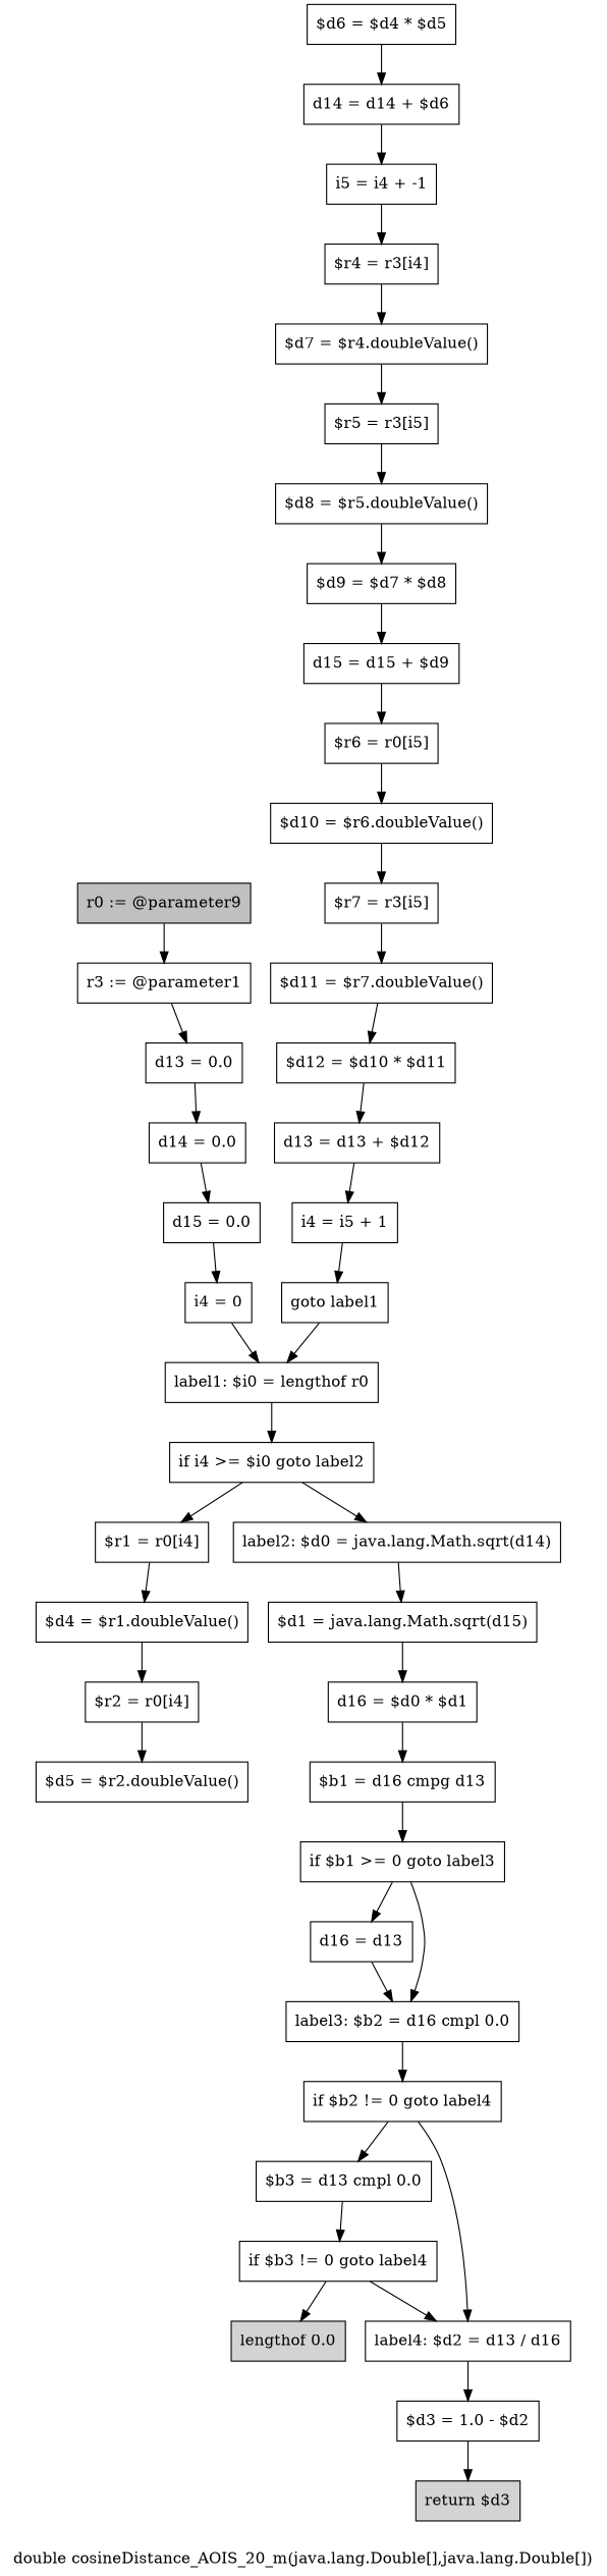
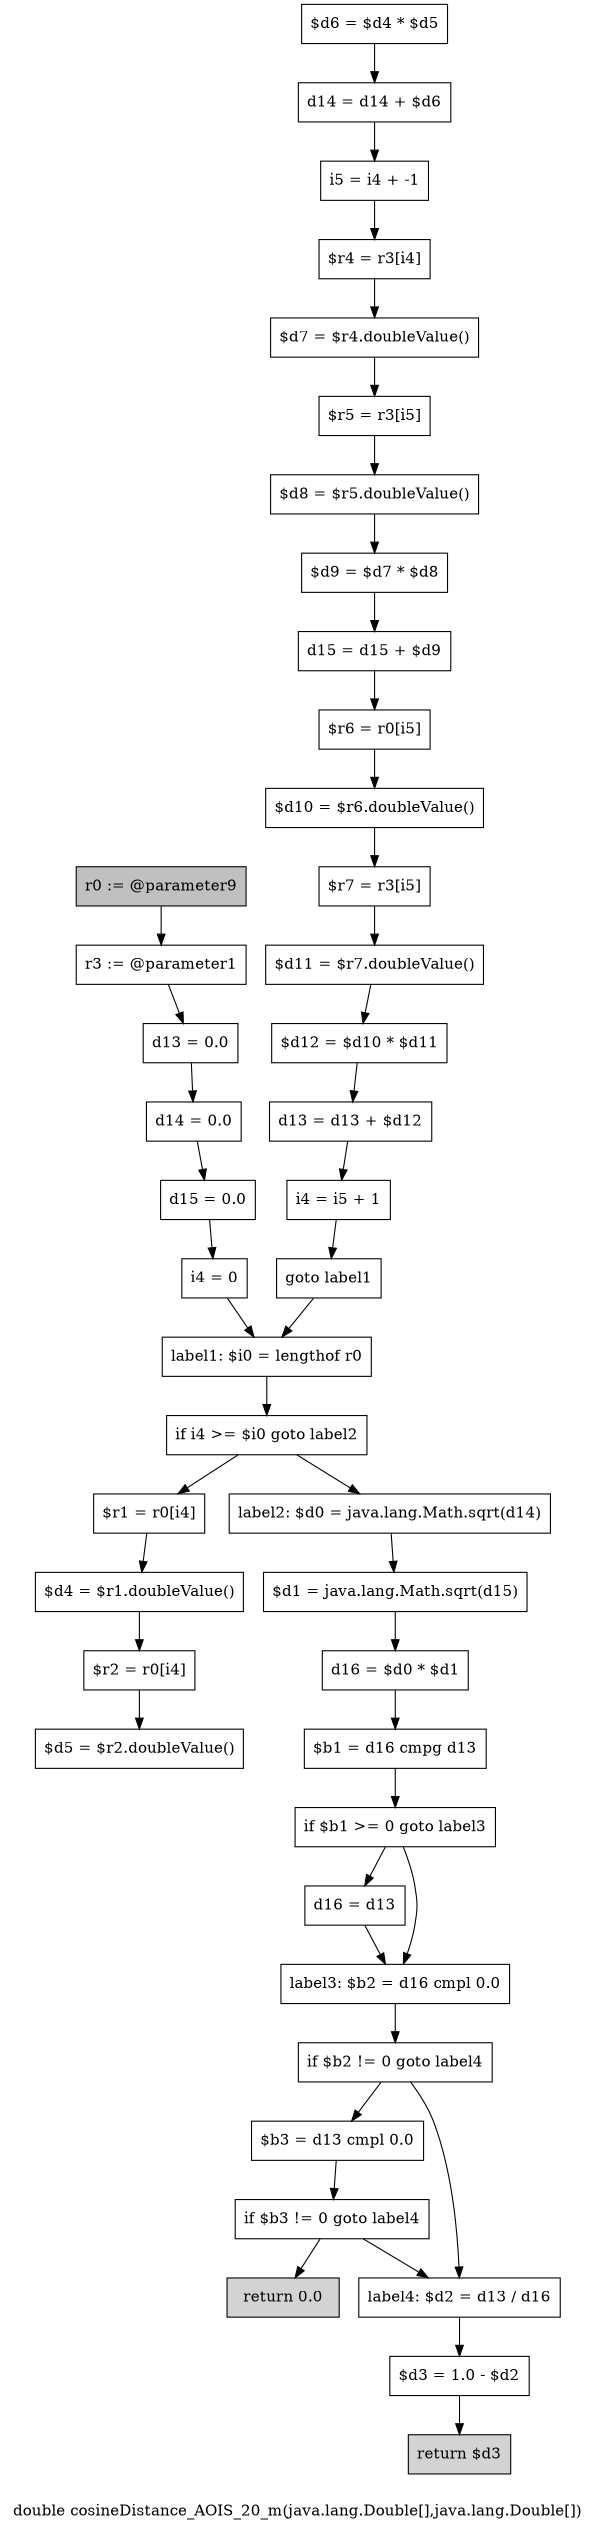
  digraph {
    label="double cosineDistance_AOIS_20_m(java.lang.Double[],java.lang.Double[])"
    node [shape=box]
    n1 [fillcolor=gray label="r0 := @parameter9" style=filled]
    n2 [label="r3 := @parameter1"]
    n3 [label="d13 = 0.0"]
    n4 [label="d14 = 0.0"]
    n5 [label="d15 = 0.0"]
    n6 [label="i4 = 0"]
    n7 [label="label1: $i0 = lengthof r0"]
    n8 [label="if i4 >= $i0 goto label2"]
    n9 [label="$r1 = r0[i4]"]
    n10 [label="label2: $d0 = java.lang.Math.sqrt(d14)"]
    n11 [label="$d4 = $r1.doubleValue()"]
    n12 [label="$d1 = java.lang.Math.sqrt(d15)"]
    n13 [label="$r2 = r0[i4]"]
    n14 [label="d16 = $d0 * $d1"]
    n15 [label="$d5 = $r2.doubleValue()"]
    n16 [label="$d6 = $d4 * $d5"]
    n17 [label="d14 = d14 + $d6"]
    n18 [label="i5 = i4 + -1"]
    n19 [label="$r4 = r3[i4]"]
    n20 [label="$d7 = $r4.doubleValue()"]
    n21 [label="$r5 = r3[i5]"]
    n22 [label="$d8 = $r5.doubleValue()"]
    n23 [label="$d9 = $d7 * $d8"]
    n24 [label="d15 = d15 + $d9"]
    n25 [label="$r6 = r0[i5]"]
    n26 [label="$d10 = $r6.doubleValue()"]
    n27 [label="$r7 = r3[i5]"]
    n28 [label="$d11 = $r7.doubleValue()"]
    n29 [label="$d12 = $d10 * $d11"]
    n30 [label="d13 = d13 + $d12"]
    n31 [label="i4 = i5 + 1"]
    n32 [label="goto label1"]
    n33 [label="$b1 = d16 cmpg d13"]
    n34 [label="if $b1 >= 0 goto label3"]
    n35 [label="d16 = d13"]
    n36 [label="label3: $b2 = d16 cmpl 0.0"]
    n37 [label="if $b2 != 0 goto label4"]
    n38 [label="$b3 = d13 cmpl 0.0"]
    n39 [label="label4: $d2 = d13 / d16"]
    n40 [label="if $b3 != 0 goto label4"]
    n41 [label="$d3 = 1.0 - $d2"]
-   n42 [fillcolor=lightgray label="lengthof 0.0" style=filled]
+   n42 [fillcolor=lightgray label="return 0.0" style=filled]
    n43 [fillcolor=lightgray label="return $d3" style=filled]
    n1 -> n2
    n2 -> n3
    n3 -> n4
    n4 -> n5
    n5 -> n6
    n6 -> n7
    n7 -> n8
    n8 -> n9
    n8 -> n10
    n9 -> n11
    n10 -> n12
    n11 -> n13
    n12 -> n14
    n13 -> n15
    n14 -> n33
    n16 -> n17
    n17 -> n18
    n18 -> n19
    n19 -> n20
    n20 -> n21
    n21 -> n22
    n22 -> n23
    n23 -> n24
    n24 -> n25
    n25 -> n26
    n26 -> n27
    n27 -> n28
    n28 -> n29
    n29 -> n30
    n30 -> n31
    n31 -> n32
    n32 -> n7
    n33 -> n34
    n34 -> n35
    n34 -> n36
    n35 -> n36
    n36 -> n37
    n37 -> n38
    n37 -> n39
    n38 -> n40
    n39 -> n41
    n40 -> n39
    n40 -> n42
    n41 -> n43
  }
